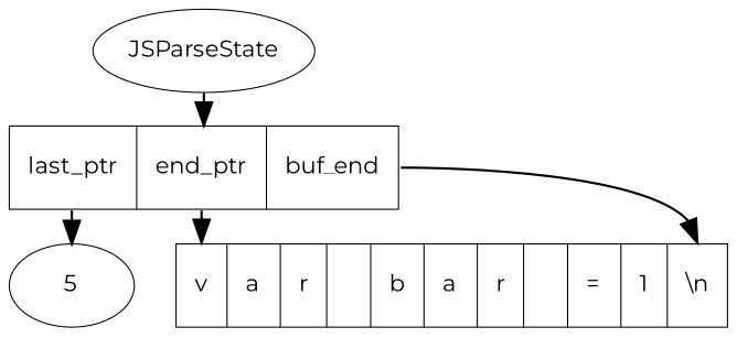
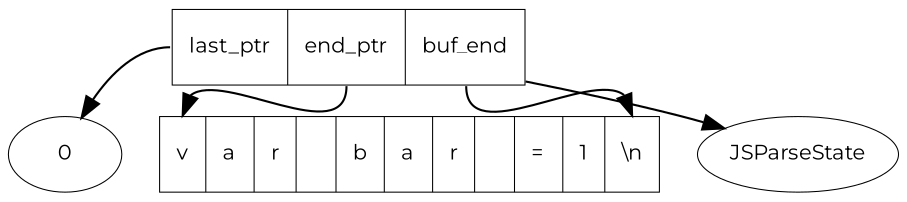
  digraph {
    compound=true
    fontname=Montserrat
    fontsize=10
    penwidth=0.5
    rankdir=TB
    ranksep=0.2
    node [fontname=Montserrat fontsize=10 penwidth=0.5]
    edge [fontname=Montserrat fontsize=10]
    n1 [label=JSParseState]
    n2 [label="<f0> last_ptr|<f1> end_ptr|<f2>buf_end" shape=record]
    n3 [label="<f0> v| <f1> a| <f2> r| <f3>  | <f4> b| <f5> a| <f6> r| <f7> |<f8> =|<f9>1|<f10>\\n" shape=record]
-   0 [label=5]
-   n1 -> n2
+   0
+   n2 -> n1
    n2 -> n3 [headport=f0 tailport=f1]
    n2 -> n3 [headport=f10 tailport=f2]
    n2 -> 0 [tailport=f0]
  }
